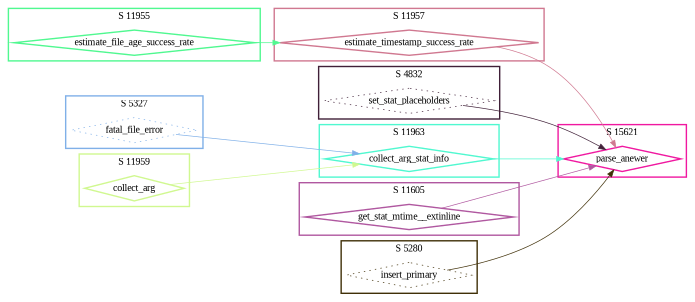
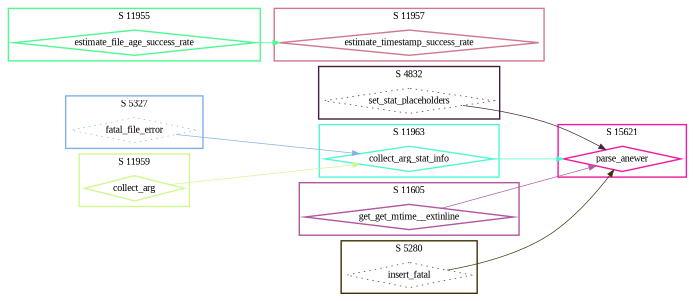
  digraph {
    fontname="Liberation Serif"
    rankdir=LR
    node [fontname="Liberation Serif" shape=diamond style=bold]
    edge [fontname="Liberation Serif"]
    n1 [color="#50F890" label=estimate_file_age_success_rate]
    n2 [color="#80B0E8" label=fatal_file_error style=dotted]
    n3 [color="#402038" label=set_stat_placeholders style=dotted]
    n4 [color="#D07890" label=estimate_timestamp_success_rate]
    n5 [color="#50F8D0" label=collect_arg_stat_info]
    n6 [color="#F018A0" label=parse_anewer]
    n7 [color="#D0F890" label=collect_arg]
-   n8 [color="#B058A0" label=get_stat_mtime__extinline]
-   n9 [color="#403008" label=insert_primary style=dotted]
+   n8 [color="#B058A0" label=get_get_mtime__extinline]
+   n9 [color="#403008" label=insert_fatal style=dotted]
    subgraph cluster_1 {
      color="#50F890"
      label="S 11955"
      style=bold
      n1
    }
    subgraph cluster_2 {
      color="#80B0E8"
      label="S 5327"
      style=bold
      n2
    }
    subgraph cluster_3 {
      color="#402038"
      label="S 4832"
      style=bold
      n3
    }
    subgraph cluster_4 {
      color="#D07890"
      label="S 11957"
      style=bold
      n4
    }
    subgraph cluster_5 {
      color="#50F8D0"
      label="S 11963"
      style=bold
      n5
    }
    subgraph cluster_6 {
      color="#F018A0"
      label="S 15621"
      style=bold
      n6
    }
    subgraph cluster_7 {
      color="#D0F890"
      label="S 11959"
      style=bold
      n7
    }
    subgraph cluster_8 {
      color="#B058A0"
      label="S 11605"
      style=bold
      n8
    }
    subgraph cluster_9 {
      color="#403008"
      label="S 5280"
      style=bold
      n9
    }
    n1 -> n4 [color="#50F890"]
    n2 -> n5 [color="#80B0E8"]
    n3 -> n6 [color="#402038"]
-   n4 -> n6 [color="#D07890"]
    n5 -> n6 [color="#50F8D0"]
    n7 -> n5 [color="#D0F890"]
    n8 -> n6 [color="#B058A0"]
    n9 -> n6 [color="#403008"]
  }
